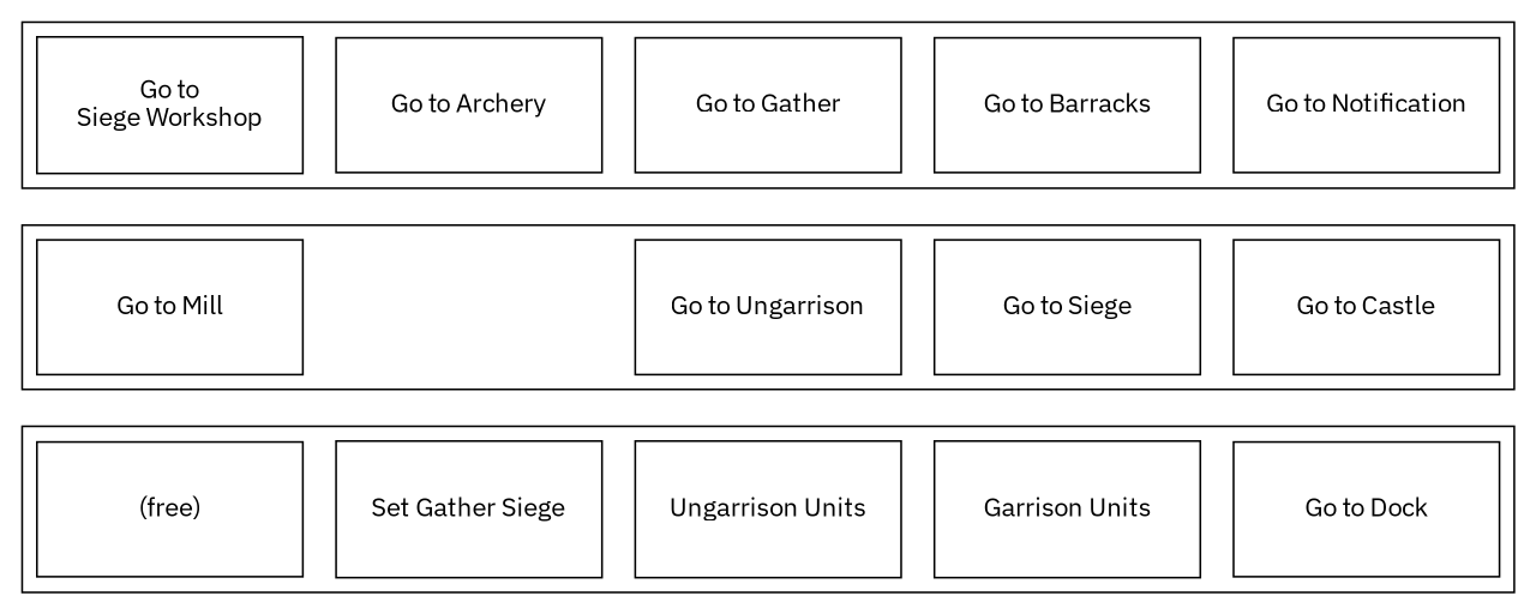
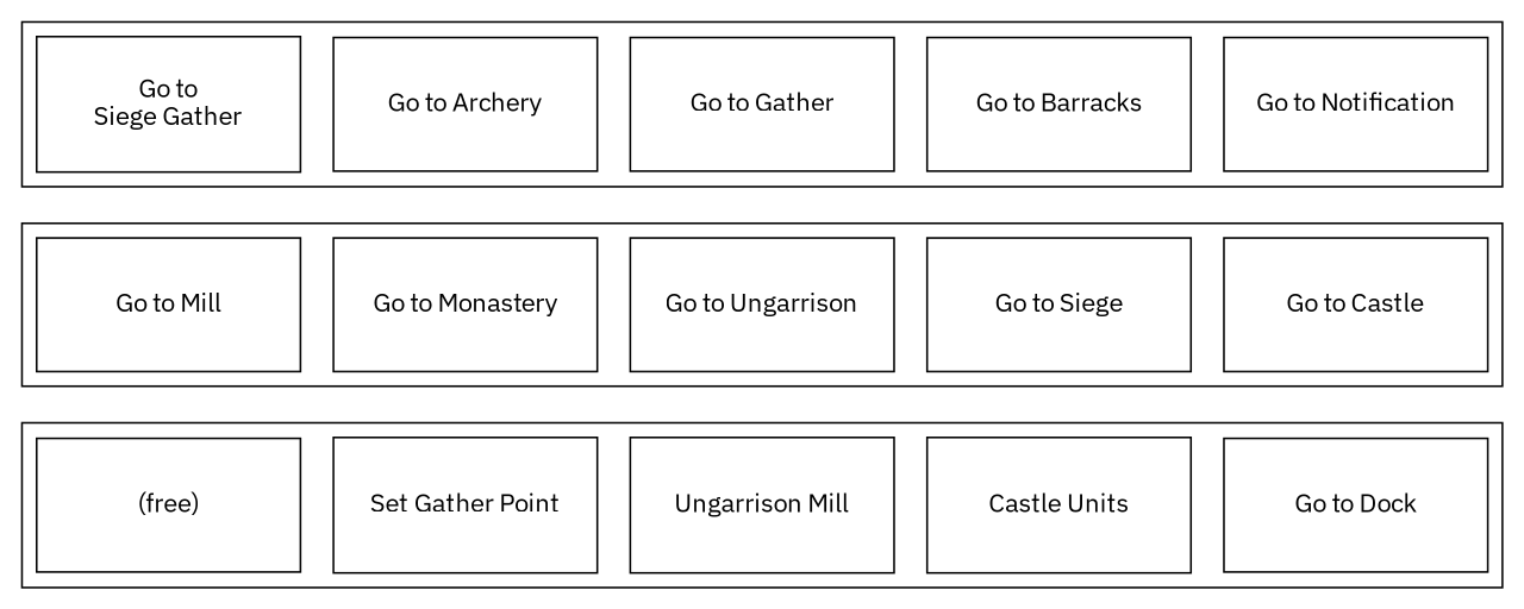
  digraph {
    fontname="IBM Plex Sans"
    node [autosize=false fixedsize=true fontname="IBM Plex Sans" shape=record]
    edge [fontname="IBM Plex Sans" style=invis]
    n1 [height=1 label="Go to Notification" width=2]
    n2 [height=1 label="Go to Barracks" width=2]
    n3 [height=1 label="Go to Gather" width=2]
    n4 [height=1 label="Go to Archery" width=2]
-   n5 [height=1 label="Go to\nSiege Workshop" width=2]
+   n5 [height=1 label="Go to\nSiege Gather" width=2]
    n6 [height=1 label="Go to Castle" width=2]
    n7 [height=1 label="Go to Siege" width=2]
    n8 [height=1 label="Go to Ungarrison" width=2]
+   n9 [height=1 label="Go to Monastery" width=2]
    n10 [height=1 label="Go to Mill" width=2]
    n11 [height=1 label="Go to Dock" width=2]
-   n12 [height=1 label="Garrison Units" width=2]
-   n13 [height=1 label="Ungarrison Units" width=2]
-   n14 [height=1 label="Set Gather Siege" width=2]
+   n12 [height=1 label="Castle Units" width=2]
+   n13 [height=1 label="Ungarrison Mill" width=2]
+   n14 [height=1 label="Set Gather Point" width=2]
    n15 [height=1 label="(free)" width=2]
    subgraph cluster_1 {
      n1
      n2
      n3
      n4
      n5
    }
    subgraph cluster_2 {
      n6
      n7
      n8
+     n9
      n10
    }
    subgraph cluster_3 {
      n11
      n12
      n13
      n14
      n15
    }
    n5 -> n10
    n6 -> n11
  }
